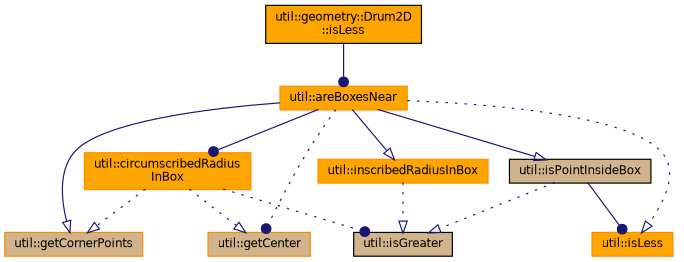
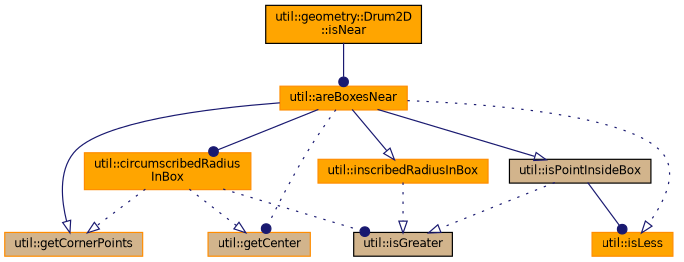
  digraph {
    fontname="DejaVu Sans"
    rankdir=TB
    node [color=darkorange fillcolor=orange fontname="DejaVu Sans" fontsize=10 shape=record style=filled]
    edge [arrowhead=onormal color=midnightblue fontname="DejaVu Sans" fontsize=10 labelfontname=Helvetica labelfontsize=10 style=dotted]
-   n1 [color=black fontcolor=black height=0.2 label="util::geometry::Drum2D\l::isLess" width=0.4]
+   n1 [color=black fontcolor=black height=0.2 label="util::geometry::Drum2D\l::isNear" width=0.4]
    n2 [height=0.2 label="util::areBoxesNear" width=0.4]
    n3 [fillcolor=tan height=0.2 label="util::getCornerPoints" width=0.4]
    n4 [color=black fillcolor=tan height=0.2 label="util::isPointInsideBox" width=0.4]
    n5 [height=0.2 label="util::isLess" width=0.4]
    n6 [fillcolor=tan height=0.2 label="util::getCenter" width=0.4]
    n7 [height=0.2 label="util::inscribedRadiusInBox" width=0.4]
    n8 [height=0.2 label="util::circumscribedRadius\lInBox" width=0.4]
    n9 [color=black fillcolor=tan height=0.2 label="util::isGreater" width=0.4]
    n1 -> n2 [arrowhead=dot style=solid]
    n2 -> n3 [style=solid]
    n2 -> n4 [style=solid]
    n2 -> n5
    n2 -> n6 [arrowhead=dot]
    n2 -> n7 [style=solid]
    n2 -> n8 [arrowhead=dot style=solid]
    n4 -> n5 [arrowhead=dot style=solid]
    n4 -> n9
    n7 -> n9
    n8 -> n3
    n8 -> n6
    n8 -> n9 [arrowhead=dot]
  }
